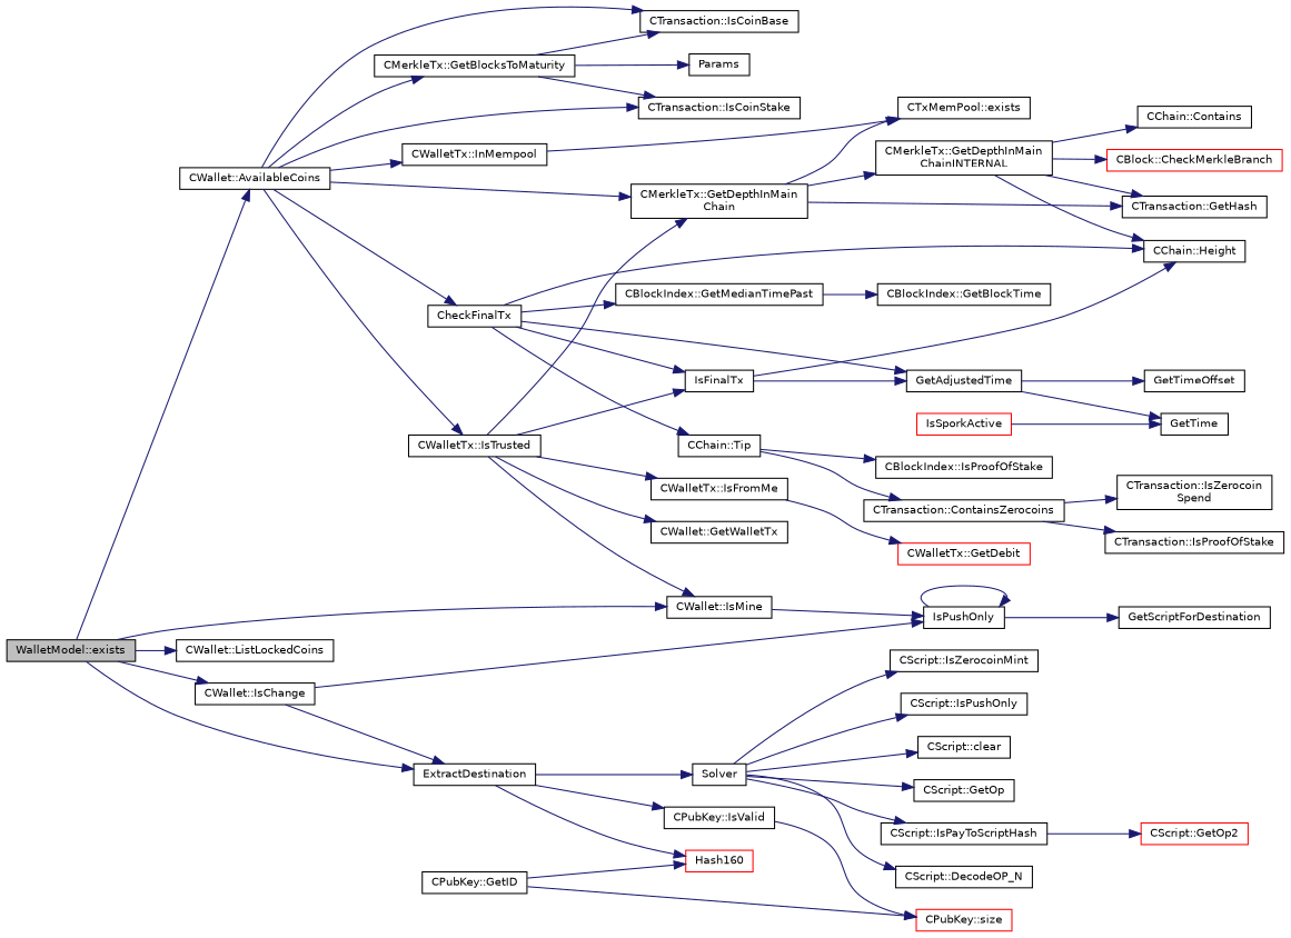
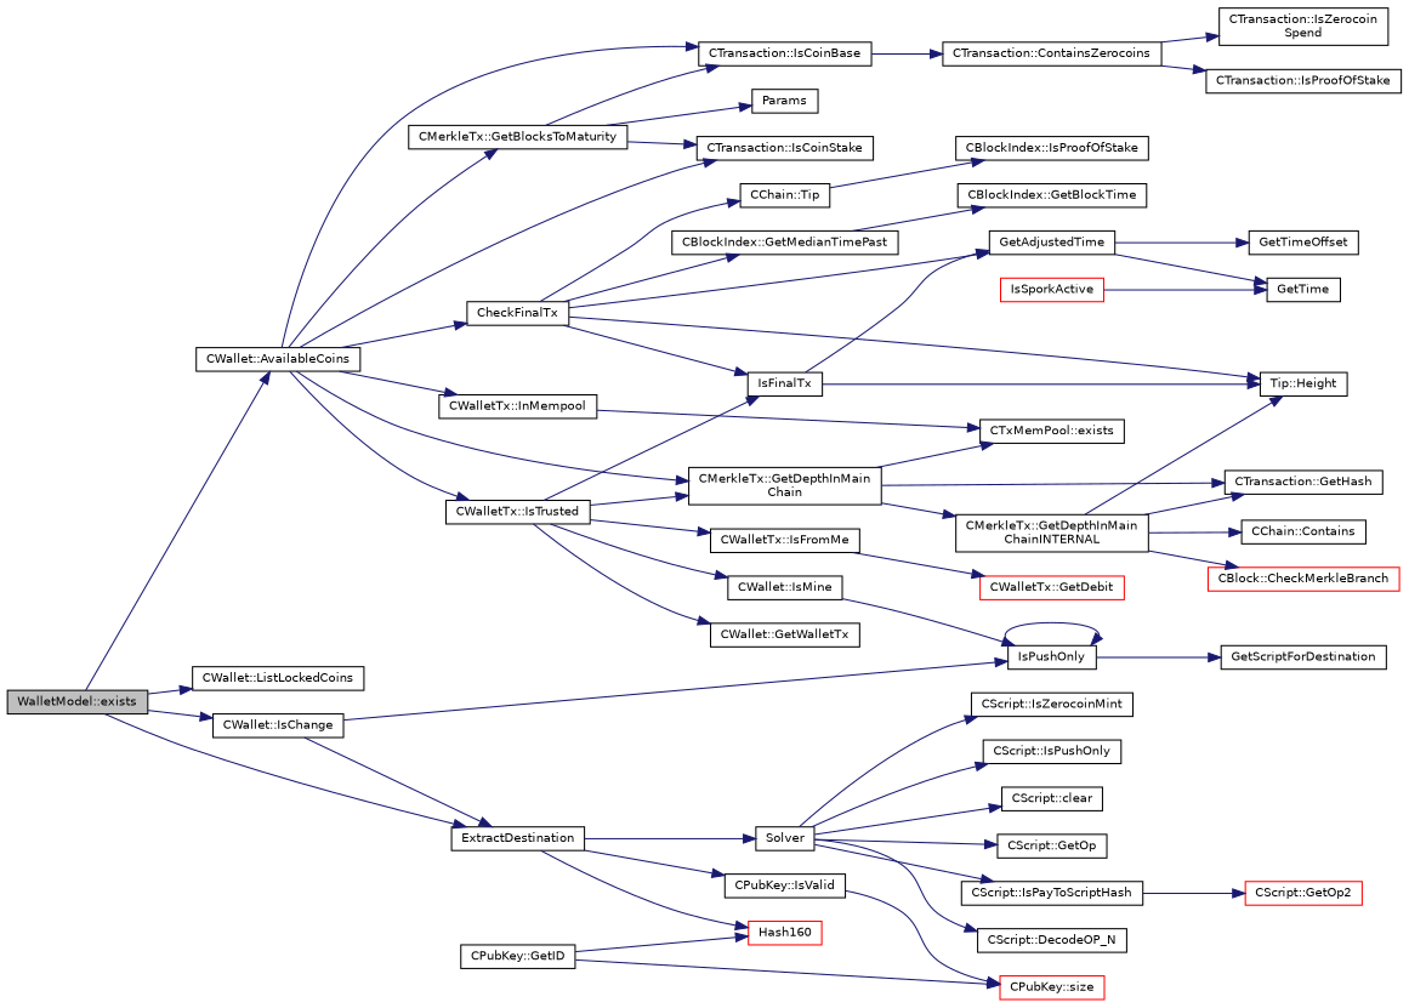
  digraph {
    rankdir=LR
    node [color=black fillcolor=white fontname=Helvetica fontsize=10 shape=record style=filled]
    edge [color=midnightblue fontname=Helvetica fontsize=10 labelfontname=Helvetica labelfontsize=10 style=solid]
    n1 [fillcolor=grey75 fontcolor=black height=0.2 label="WalletModel::exists" width=0.4]
    n2 [height=0.2 label="CWallet::AvailableCoins" width=0.4]
    n3 [height=0.2 label="CWallet::IsMine" width=0.4]
    n4 [height=0.2 label="CWallet::ListLockedCoins" width=0.4]
    n5 [height=0.2 label="CWallet::IsChange" width=0.4]
    n6 [height=0.2 label=ExtractDestination width=0.4]
    n7 [height=0.2 label=CheckFinalTx width=0.4]
    n8 [height=0.2 label="CWalletTx::IsTrusted" width=0.4]
    n9 [height=0.2 label="CMerkleTx::GetDepthInMain\lChain" width=0.4]
    n10 [height=0.2 label="CTransaction::IsCoinBase" width=0.4]
    n11 [height=0.2 label="CTransaction::IsCoinStake" width=0.4]
    n12 [height=0.2 label="CMerkleTx::GetBlocksToMaturity" width=0.4]
    n13 [height=0.2 label="CWalletTx::InMempool" width=0.4]
    n14 [height=0.2 label=IsPushOnly width=0.4]
    n15 [height=0.2 label=Solver width=0.4]
    n16 [height=0.2 label="CPubKey::IsValid" width=0.4]
    n17 [color=red height=0.2 label=Hash160 width=0.4]
-   n18 [height=0.2 label="CChain::Height" width=0.4]
+   n18 [height=0.2 label="Tip::Height" width=0.4]
    n19 [height=0.2 label="CChain::Tip" width=0.4]
    n20 [height=0.2 label="CBlockIndex::GetMedianTimePast" width=0.4]
    n21 [height=0.2 label=GetAdjustedTime width=0.4]
    n22 [height=0.2 label=IsFinalTx width=0.4]
    n23 [height=0.2 label="CWalletTx::IsFromMe" width=0.4]
    n24 [height=0.2 label="CWallet::GetWalletTx" width=0.4]
    n25 [height=0.2 label="CMerkleTx::GetDepthInMain\lChainINTERNAL" width=0.4]
    n26 [height=0.2 label="CTransaction::GetHash" width=0.4]
    n27 [height=0.2 label="CTxMemPool::exists" width=0.4]
    n28 [height=0.2 label="CTransaction::ContainsZerocoins" width=0.4]
    n29 [height=0.2 label=Params width=0.4]
    n30 [height=0.2 label="CBlockIndex::IsProofOfStake" width=0.4]
    n31 [height=0.2 label="CBlockIndex::GetBlockTime" width=0.4]
    n32 [height=0.2 label=GetTime width=0.4]
    n33 [height=0.2 label=GetTimeOffset width=0.4]
    n34 [color=red height=0.2 label="CWalletTx::GetDebit" width=0.4]
    n35 [height=0.2 label="CChain::Contains" width=0.4]
    n36 [color=red height=0.2 label="CBlock::CheckMerkleBranch" width=0.4]
    n37 [color=red height=0.2 label=IsSporkActive width=0.4]
    n38 [height=0.2 label=GetScriptForDestination width=0.4]
    n39 [height=0.2 label="CTransaction::IsZerocoin\lSpend" width=0.4]
    n40 [height=0.2 label="CTransaction::IsProofOfStake" width=0.4]
    n41 [height=0.2 label="CScript::IsPayToScriptHash" width=0.4]
    n42 [height=0.2 label="CScript::IsZerocoinMint" width=0.4]
    n43 [height=0.2 label="CScript::IsPushOnly" width=0.4]
    n44 [height=0.2 label="CScript::clear" width=0.4]
    n45 [height=0.2 label="CScript::GetOp" width=0.4]
    n46 [height=0.2 label="CScript::DecodeOP_N" width=0.4]
    n47 [color=red height=0.2 label="CPubKey::size" width=0.4]
    n48 [height=0.2 label="CPubKey::GetID" width=0.4]
    n49 [color=red height=0.2 label="CScript::GetOp2" width=0.4]
    n1 -> n2
-   n1 -> n3
    n1 -> n4
    n1 -> n5
    n1 -> n6
    n2 -> n7
    n2 -> n8
    n2 -> n9
    n2 -> n10
    n2 -> n11
    n2 -> n12
    n2 -> n13
    n3 -> n14
    n5 -> n6
    n5 -> n14
    n6 -> n15
    n6 -> n16
    n6 -> n17
    n7 -> n18
    n7 -> n19
    n7 -> n20
    n7 -> n21
    n7 -> n22
    n8 -> n3
    n8 -> n9
    n8 -> n22
    n8 -> n23
    n8 -> n24
    n9 -> n25
    n9 -> n26
    n9 -> n27
-   n19 -> n28
+   n10 -> n28
    n12 -> n10
    n12 -> n11
    n12 -> n29
    n13 -> n27
    n14 -> n14
    n14 -> n38
    n15 -> n41
    n15 -> n42
    n15 -> n43
    n15 -> n44
    n15 -> n45
    n15 -> n46
    n16 -> n47
    n19 -> n30
    n20 -> n31
    n21 -> n32
    n21 -> n33
    n22 -> n18
    n22 -> n21
    n23 -> n34
    n25 -> n18
    n25 -> n26
    n25 -> n35
    n25 -> n36
    n28 -> n39
    n28 -> n40
    n37 -> n32
    n41 -> n49
    n48 -> n17
    n48 -> n47
  }
